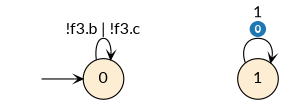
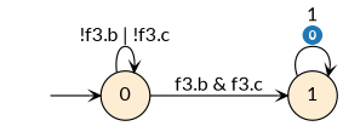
  digraph {
    fontname=Lato
    rankdir=LR
    node [fillcolor="#FDEDD3" fontname=Lato shape=circle style=filled]
    edge [arrowhead=vee arrowsize=.7 fontname=Lato]
    I [style=invis width=0]
    n2 [label=0]
    n3 [label=1]
    I -> n2
    n2 -> n2 [label=<!f3.b | !f3.c>]
+   n2 -> n3 [label=<f3.b &amp; f3.c>]
    n3 -> n3 [label=<1<br/><font color="#1F78B4">⓿</font>>]
  }
